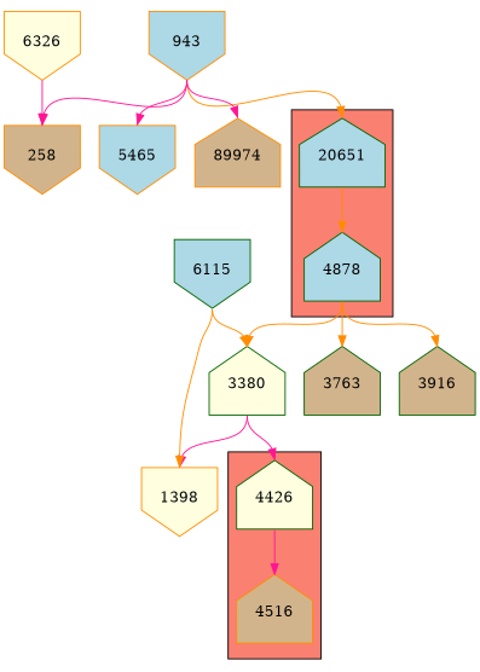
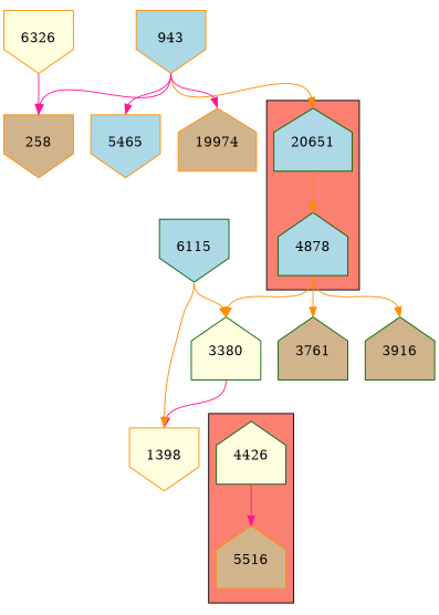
  digraph {
    node [color=darkgreen fillcolor=tan shape=house style=filled]
    edge [color=deeppink headport=n tailport=s]
    4426 [fillcolor=lightyellow height=1 width=1]
-   4516 [color=darkorange height=1 width=1]
+   4516 [color=darkorange height=1 width=1 label=5516]
    20651 [fillcolor=lightblue height=1 width=1]
    4878 [fillcolor=lightblue height=1 width=1]
    3380 [fillcolor=lightyellow height=1 width=1]
-   3761 [height=1 width=1 label=3763]
+   3761 [height=1 width=1]
    3916 [height=1 width=1]
    1398 [color=darkorange fillcolor=lightyellow height=1 shape=invhouse width=1]
    6115 [fillcolor=lightblue height=1 shape=invhouse width=1]
    943 [color=darkorange fillcolor=lightblue height=1 shape=invhouse width=1]
    258 [color=darkorange height=1 shape=invhouse width=1]
    5465 [color=darkorange fillcolor=lightblue height=1 shape=invhouse width=1]
-   19974 [color=darkorange height=1 width=1 label=89974]
+   19974 [color=darkorange height=1 width=1]
    6326 [color=darkorange fillcolor=lightyellow height=1 shape=invhouse width=1]
    subgraph cluster_1 {
      fillcolor=salmon
      style=filled
      4426
      4516
    }
    subgraph cluster_2 {
      fillcolor=salmon
      style=filled
      20651
      4878
    }
    4426 -> 4516
    20651 -> 4878 [color=darkorange]
    4878 -> 3380 [color=darkorange]
    4878 -> 3761 [color=darkorange]
    4878 -> 3916 [color=darkorange]
-   3380 -> 4426
    3380 -> 1398
    6115 -> 3380 [color=darkorange]
    6115 -> 1398 [color=darkorange]
    943 -> 20651 [color=darkorange]
    943 -> 258
    943 -> 5465
    943 -> 19974
    6326 -> 258
  }
